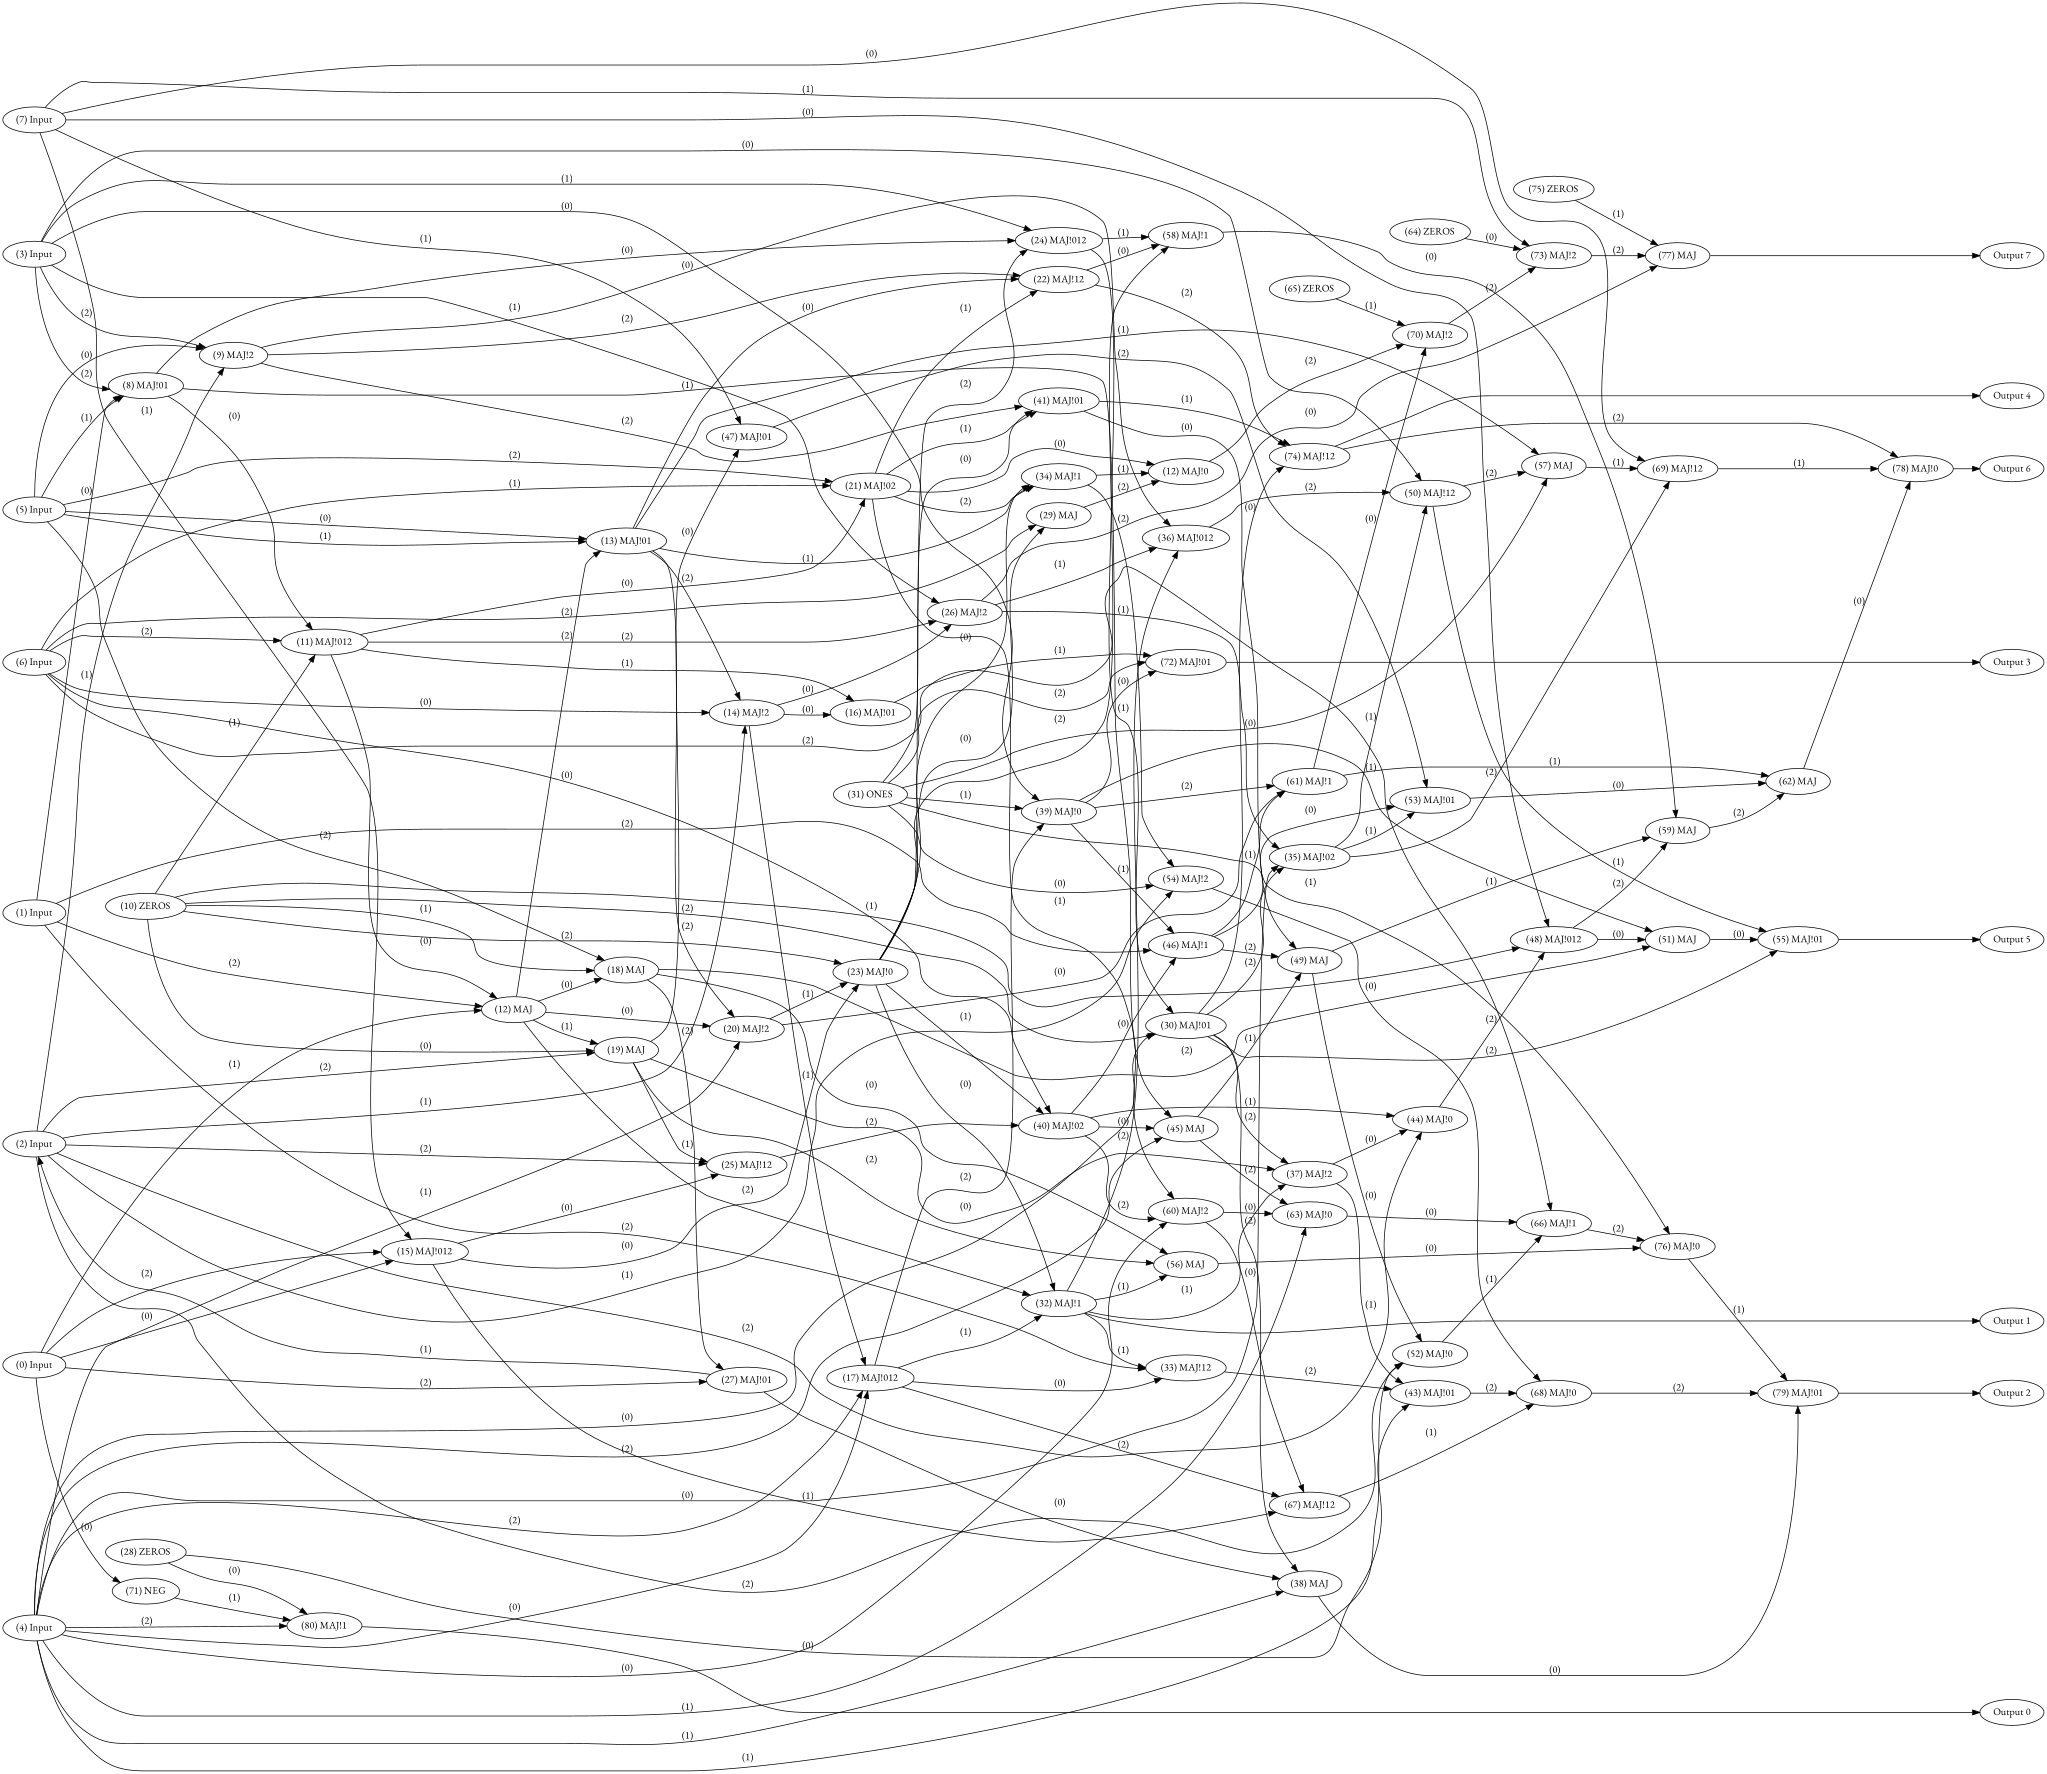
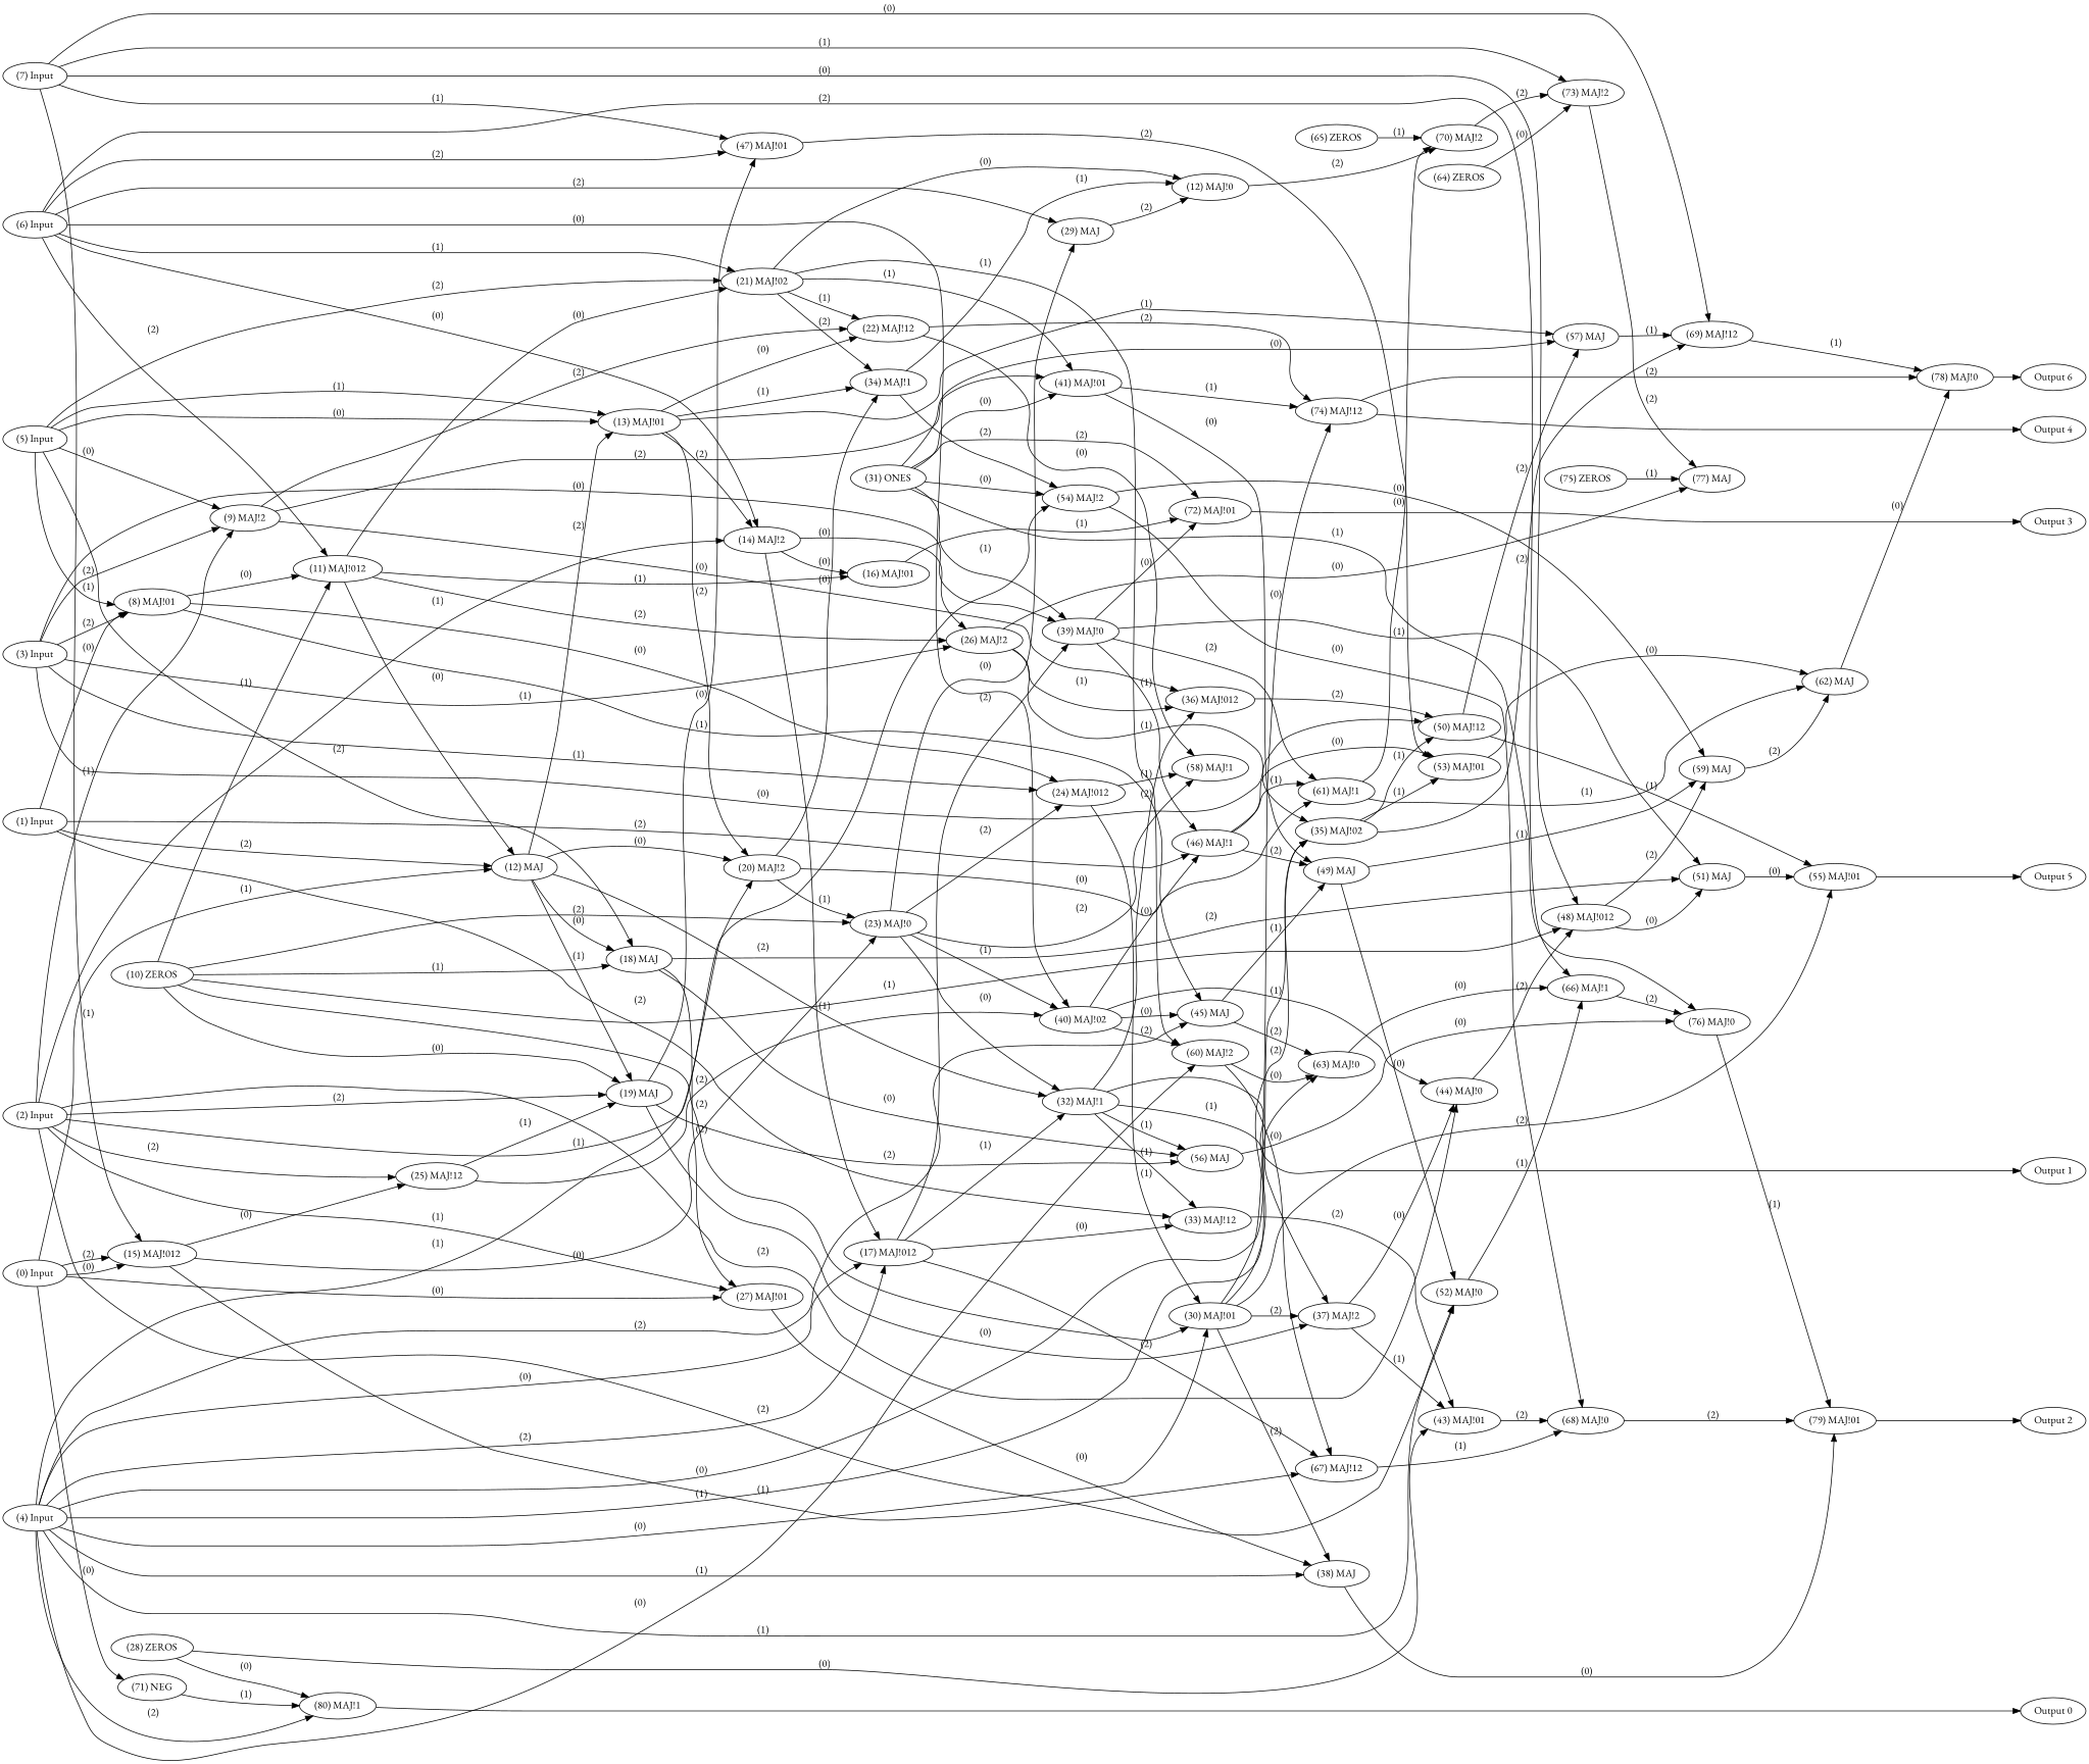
  digraph {
    fontname="EB Garamond"
    rankdir=LR
    node [color=black fontcolor=black fontname="EB Garamond" labelfontcolor=black]
    edge [bold=true color=black fontcolor=black fontname="EB Garamond" labelfontcolor=black]
    n1 [label="(0) Input"]
    n2 [label="(1) Input"]
    n3 [label="(2) Input"]
    n4 [label="(3) Input"]
    n5 [label="(4) Input"]
    n6 [label="(5) Input"]
    n7 [label="(6) Input"]
    n8 [label="(7) Input"]
    n9 [label="Output 0"]
    n10 [label="Output 1"]
    n11 [label="Output 2"]
    n12 [label="Output 3"]
    n13 [label="Output 4"]
    n14 [label="Output 5"]
    n15 [label="Output 6"]
-   n16 [label="Output 7"]
    n17 [label="(12) MAJ"]
    n18 [label="(15) MAJ!012"]
    n19 [label="(27) MAJ!01"]
    n20 [label="(71) NEG"]
    n21 [label="(8) MAJ!01"]
    n22 [label="(33) MAJ!12"]
    n23 [label="(46) MAJ!1"]
    n24 [label="(9) MAJ!2"]
    n25 [label="(14) MAJ!2"]
    n26 [label="(19) MAJ"]
    n27 [label="(25) MAJ!12"]
    n28 [label="(44) MAJ!0"]
    n29 [label="(52) MAJ!0"]
    n30 [label="(54) MAJ!2"]
    n31 [label="(24) MAJ!012"]
    n32 [label="(26) MAJ!2"]
    n33 [label="(39) MAJ!0"]
    n34 [label="(50) MAJ!12"]
    n35 [label="(17) MAJ!012"]
    n36 [label="(20) MAJ!2"]
    n37 [label="(30) MAJ!01"]
    n38 [label="(35) MAJ!02"]
    n39 [label="(38) MAJ"]
    n40 [label="(45) MAJ"]
    n41 [label="(60) MAJ!2"]
    n42 [label="(63) MAJ!0"]
    n43 [label="(80) MAJ!1"]
    n44 [label="(13) MAJ!01"]
    n45 [label="(18) MAJ"]
    n46 [label="(21) MAJ!02"]
    n47 [label="(29) MAJ"]
    n48 [label="(11) MAJ!012"]
    n49 [label="(40) MAJ!02"]
    n50 [label="(47) MAJ!01"]
    n51 [label="(66) MAJ!1"]
    n52 [label="(48) MAJ!012"]
    n53 [label="(69) MAJ!12"]
    n54 [label="(73) MAJ!2"]
    n55 [label="(32) MAJ!1"]
    n56 [label="(23) MAJ!0"]
    n57 [label="(67) MAJ!12"]
    n58 [label="(43) MAJ!01"]
    n59 [label="(61) MAJ!1"]
    n60 [label="(53) MAJ!01"]
    n61 [label="(49) MAJ"]
    n62 [label="(22) MAJ!12"]
    n63 [label="(36) MAJ!012"]
    n64 [label="(41) MAJ!01"]
    n65 [label="(16) MAJ!01"]
    n66 [label="(56) MAJ"]
    n67 [label="(37) MAJ!2"]
    n68 [label="(12) MAJ!0"]
    n69 [label="(68) MAJ!0"]
    n70 [label="(58) MAJ!1"]
    n71 [label="(77) MAJ"]
    n72 [label="(72) MAJ!01"]
    n73 [label="(51) MAJ"]
    n74 [label="(57) MAJ"]
    n75 [label="(55) MAJ!01"]
    n76 [label="(34) MAJ!1"]
    n77 [label="(74) MAJ!12"]
    n78 [label="(79) MAJ!01"]
    n79 [label="(76) MAJ!0"]
    n80 [label="(59) MAJ"]
    n81 [label="(78) MAJ!0"]
    n82 [label="(10) ZEROS"]
    n83 [label="(70) MAJ!2"]
    n84 [label="(62) MAJ"]
    n85 [label="(28) ZEROS"]
    n86 [label="(31) ONES"]
    n87 [label="(64) ZEROS"]
    n88 [label="(65) ZEROS"]
    n89 [label="(75) ZEROS"]
    subgraph sub_1 {
      rank=source
      n1
      n2
      n3
      n4
      n5
      n6
      n7
      n8
    }
    subgraph sub_2 {
      rank=max
      n9
      n10
      n11
      n12
      n13
      n14
      n15
-     n16
    }
    n1 -> n17 [label=" (1)"]
    n1 -> n18 [label=" (0)"]
    n1 -> n18 [label=" (2)"]
-   n1 -> n19 [label=" (2)"]
+   n1 -> n19 [label=" (0)"]
    n1 -> n20 [label=" (0)"]
    n2 -> n17 [label=" (2)"]
    n2 -> n21 [label=" (0)"]
    n2 -> n22 [label=" (2)"]
    n2 -> n23 [label=" (2)"]
-   n19 -> n3 [label=" (1)"]
+   n3 -> n19 [label=" (1)"]
    n3 -> n24 [label=" (1)"]
    n3 -> n25 [label=" (1)"]
    n3 -> n26 [label=" (2)"]
    n3 -> n27 [label=" (2)"]
    n3 -> n28 [label=" (2)"]
    n3 -> n29 [label=" (2)"]
    n3 -> n30 [label=" (1)"]
    n4 -> n21 [label=" (2)"]
    n4 -> n24 [label=" (2)"]
    n4 -> n31 [label=" (1)"]
    n4 -> n32 [label=" (1)"]
    n4 -> n33 [label=" (0)"]
    n4 -> n34 [label=" (0)"]
    n5 -> n29 [label=" (1)"]
    n5 -> n35 [label=" (0)"]
    n5 -> n35 [label=" (2)"]
    n5 -> n36 [label=" (1)"]
    n5 -> n37 [label=" (0)"]
    n5 -> n38 [label=" (0)"]
    n5 -> n39 [label=" (1)"]
    n5 -> n40 [label=" (2)"]
    n5 -> n41 [label=" (0)"]
    n5 -> n42 [label=" (1)"]
    n5 -> n43 [label=" (2)"]
    n6 -> n21 [label=" (1)"]
    n6 -> n24 [label=" (0)"]
    n6 -> n44 [label=" (0)"]
    n6 -> n44 [label=" (1)"]
    n6 -> n45 [label=" (2)"]
    n6 -> n46 [label=" (2)"]
    n7 -> n25 [label=" (0)"]
    n7 -> n46 [label=" (1)"]
    n7 -> n47 [label=" (2)"]
    n7 -> n48 [label=" (2)"]
    n7 -> n49 [label=" (0)"]
+   n7 -> n50 [label=" (2)"]
    n7 -> n51 [label=" (2)"]
    n8 -> n18 [label=" (1)"]
    n8 -> n50 [label=" (1)"]
    n8 -> n52 [label=" (0)"]
    n8 -> n53 [label=" (0)"]
    n8 -> n54 [label=" (1)"]
    n17 -> n26 [label=" (1)"]
    n17 -> n36 [label=" (0)"]
    n17 -> n44 [label=" (2)"]
    n17 -> n45 [label=" (0)"]
    n17 -> n55 [label=" (2)"]
    n18 -> n27 [label=" (0)"]
    n18 -> n56 [label=" (0)"]
    n18 -> n57 [label=" (1)"]
    n19 -> n39 [label=" (0)"]
    n20 -> n43 [label=" (1)"]
    n21 -> n31 [label=" (0)"]
    n21 -> n40 [label=" (1)"]
    n21 -> n48 [label=" (0)"]
    n22 -> n58 [label=" (2)"]
    n23 -> n59 [label=" (1)"]
    n23 -> n60 [label=" (0)"]
    n23 -> n61 [label=" (2)"]
    n24 -> n62 [label=" (2)"]
    n24 -> n63 [label=" (0)"]
    n24 -> n64 [label=" (2)"]
    n25 -> n32 [label=" (0)"]
    n25 -> n35 [label=" (1)"]
    n25 -> n65 [label=" (0)"]
-   n26 -> n27 [label=" (1)"]
+   n27 -> n26 [label=" (1)"]
    n26 -> n50 [label=" (0)"]
    n26 -> n66 [label=" (2)"]
    n26 -> n67 [label=" (0)"]
    n27 -> n49 [label=" (2)"]
    n28 -> n52 [label=" (2)"]
    n29 -> n51 [label=" (1)"]
    n30 -> n69 [label=" (0)"]
    n31 -> n37 [label=" (1)"]
    n31 -> n70 [label=" (1)"]
    n32 -> n38 [label=" (1)"]
    n32 -> n63 [label=" (1)"]
    n32 -> n71 [label=" (0)"]
    n33 -> n23 [label=" (1)"]
    n33 -> n59 [label=" (2)"]
    n33 -> n72 [label=" (0)"]
    n33 -> n73 [label=" (1)"]
    n34 -> n74 [label=" (2)"]
    n34 -> n75 [label=" (1)"]
    n35 -> n22 [label=" (0)"]
    n35 -> n33 [label=" (2)"]
    n35 -> n55 [label=" (1)"]
    n35 -> n57 [label=" (2)"]
    n36 -> n56 [label=" (1)"]
    n36 -> n59 [label=" (0)"]
-   n56 -> n76 [label=" (0)"]
+   n36 -> n76 [label=" (0)"]
    n37 -> n38 [label=" (2)"]
    n37 -> n39 [label=" (2)"]
    n37 -> n67 [label=" (2)"]
    n37 -> n75 [label=" (2)"]
    n37 -> n77 [label=" (0)"]
    n38 -> n34 [label=" (1)"]
    n38 -> n53 [label=" (2)"]
    n38 -> n60 [label=" (1)"]
    n39 -> n78 [label=" (0)"]
    n40 -> n42 [label=" (2)"]
    n40 -> n61 [label=" (1)"]
    n41 -> n42 [label=" (0)"]
    n41 -> n57 [label=" (0)"]
    n42 -> n51 [label=" (0)"]
    n43 -> n9
    n44 -> n25 [label=" (2)"]
    n44 -> n36 [label=" (2)"]
    n44 -> n62 [label=" (0)"]
    n44 -> n74 [label=" (1)"]
    n44 -> n76 [label=" (1)"]
    n45 -> n19 [label=" (2)"]
    n45 -> n66 [label=" (0)"]
    n45 -> n73 [label=" (2)"]
    n46 -> n41 [label=" (1)"]
    n46 -> n62 [label=" (1)"]
    n46 -> n64 [label=" (1)"]
    n46 -> n68 [label=" (0)"]
    n46 -> n76 [label=" (2)"]
    n47 -> n68 [label=" (2)"]
    n48 -> n17 [label=" (0)"]
    n48 -> n32 [label=" (2)"]
    n48 -> n46 [label=" (0)"]
    n48 -> n65 [label=" (1)"]
    n49 -> n23 [label=" (0)"]
    n49 -> n28 [label=" (1)"]
    n49 -> n40 [label=" (0)"]
    n49 -> n41 [label=" (2)"]
    n50 -> n60 [label=" (2)"]
    n51 -> n79 [label=" (2)"]
    n52 -> n73 [label=" (0)"]
    n52 -> n80 [label=" (2)"]
    n53 -> n81 [label=" (1)"]
    n54 -> n71 [label=" (2)"]
    n55 -> n10
    n55 -> n22 [label=" (1)"]
    n55 -> n63 [label=" (2)"]
    n55 -> n66 [label=" (1)"]
    n55 -> n67 [label=" (1)"]
    n56 -> n31 [label=" (2)"]
    n56 -> n47 [label=" (0)"]
    n56 -> n49 [label=" (1)"]
    n56 -> n55 [label=" (0)"]
    n56 -> n70 [label=" (2)"]
    n57 -> n69 [label=" (1)"]
    n58 -> n69 [label=" (2)"]
    n59 -> n83 [label=" (0)"]
    n59 -> n84 [label=" (1)"]
    n60 -> n84 [label=" (0)"]
    n61 -> n29 [label=" (0)"]
    n61 -> n80 [label=" (1)"]
    n62 -> n70 [label=" (0)"]
    n62 -> n77 [label=" (2)"]
    n63 -> n34 [label=" (2)"]
    n64 -> n61 [label=" (0)"]
    n64 -> n77 [label=" (1)"]
    n65 -> n72 [label=" (1)"]
    n66 -> n79 [label=" (0)"]
    n67 -> n28 [label=" (0)"]
    n67 -> n58 [label=" (1)"]
    n68 -> n83 [label=" (2)"]
    n69 -> n78 [label=" (2)"]
-   n70 -> n80 [label=" (0)"]
-   n71 -> n16
+   n30 -> n80 [label=" (0)"]
    n72 -> n12
    n73 -> n75 [label=" (0)"]
    n74 -> n53 [label=" (1)"]
    n75 -> n14
    n76 -> n30 [label=" (2)"]
    n76 -> n68 [label=" (1)"]
    n77 -> n13
    n77 -> n81 [label=" (2)"]
    n78 -> n11
    n79 -> n78 [label=" (1)"]
    n80 -> n84 [label=" (2)"]
    n81 -> n15
    n82 -> n26 [label=" (0)"]
    n82 -> n37 [label=" (2)"]
    n82 -> n45 [label=" (1)"]
    n82 -> n48 [label=" (1)"]
    n82 -> n52 [label=" (1)"]
    n82 -> n56 [label=" (2)"]
    n83 -> n54 [label=" (2)"]
    n84 -> n81 [label=" (0)"]
    n85 -> n43 [label=" (0)"]
    n85 -> n58 [label=" (0)"]
    n86 -> n30 [label=" (0)"]
    n86 -> n33 [label=" (1)"]
    n86 -> n64 [label=" (0)"]
    n86 -> n72 [label=" (2)"]
    n86 -> n74 [label=" (0)"]
    n86 -> n79 [label=" (1)"]
    n87 -> n54 [label=" (0)"]
    n88 -> n83 [label=" (1)"]
    n89 -> n71 [label=" (1)"]
  }
